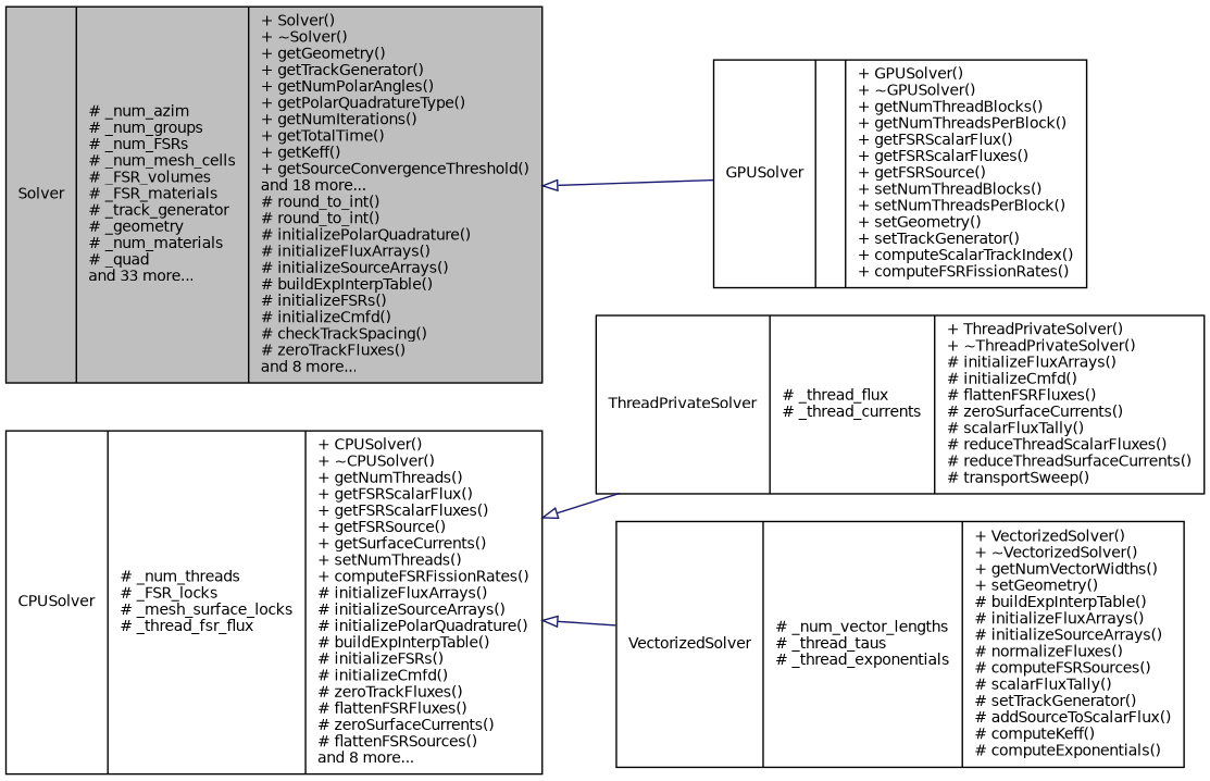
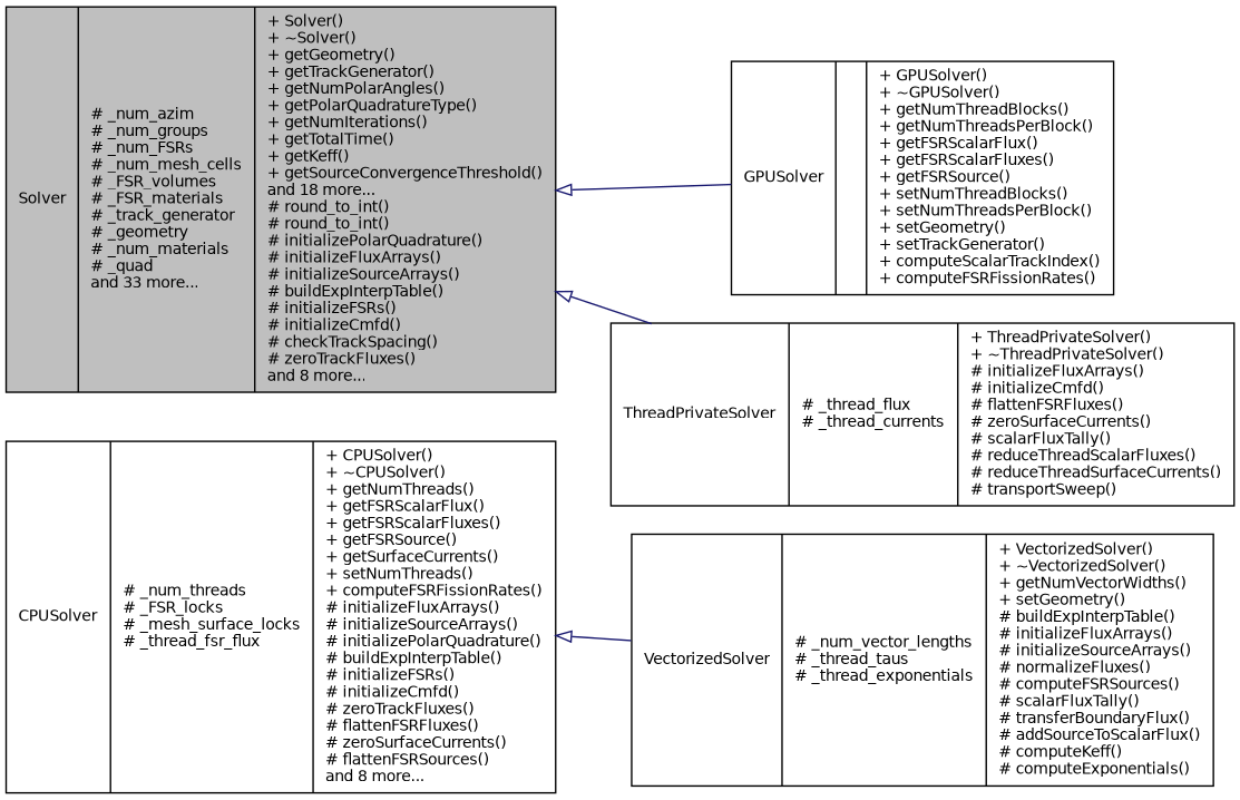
  digraph {
    rankdir=LR
    node [color=black fillcolor=white fontname=Helvetica fontsize=10 shape=record style=filled]
    edge [arrowtail=onormal color=midnightblue dir=back fontname=Helvetica fontsize=10 labelfontname=Helvetica labelfontsize=10 style=solid]
    n1 [fillcolor=grey75 fontcolor=black height=0.2 label="{Solver\n|# _num_azim\l# _num_groups\l# _num_FSRs\l# _num_mesh_cells\l# _FSR_volumes\l# _FSR_materials\l# _track_generator\l# _geometry\l# _num_materials\l# _quad\land 33 more...\l|+ Solver()\l+ ~Solver()\l+ getGeometry()\l+ getTrackGenerator()\l+ getNumPolarAngles()\l+ getPolarQuadratureType()\l+ getNumIterations()\l+ getTotalTime()\l+ getKeff()\l+ getSourceConvergenceThreshold()\land 18 more...\l# round_to_int()\l# round_to_int()\l# initializePolarQuadrature()\l# initializeFluxArrays()\l# initializeSourceArrays()\l# buildExpInterpTable()\l# initializeFSRs()\l# initializeCmfd()\l# checkTrackSpacing()\l# zeroTrackFluxes()\land 8 more...\l}" width=0.4]
    n2 [height=0.2 label="{GPUSolver\n||+ GPUSolver()\l+ ~GPUSolver()\l+ getNumThreadBlocks()\l+ getNumThreadsPerBlock()\l+ getFSRScalarFlux()\l+ getFSRScalarFluxes()\l+ getFSRSource()\l+ setNumThreadBlocks()\l+ setNumThreadsPerBlock()\l+ setGeometry()\l+ setTrackGenerator()\l+ computeScalarTrackIndex()\l+ computeFSRFissionRates()\l}" width=0.4]
    n3 [height=0.2 label="{CPUSolver\n|# _num_threads\l# _FSR_locks\l# _mesh_surface_locks\l# _thread_fsr_flux\l|+ CPUSolver()\l+ ~CPUSolver()\l+ getNumThreads()\l+ getFSRScalarFlux()\l+ getFSRScalarFluxes()\l+ getFSRSource()\l+ getSurfaceCurrents()\l+ setNumThreads()\l+ computeFSRFissionRates()\l# initializeFluxArrays()\l# initializeSourceArrays()\l# initializePolarQuadrature()\l# buildExpInterpTable()\l# initializeFSRs()\l# initializeCmfd()\l# zeroTrackFluxes()\l# flattenFSRFluxes()\l# zeroSurfaceCurrents()\l# flattenFSRSources()\land 8 more...\l}" width=0.4]
    n4 [height=0.2 label="{ThreadPrivateSolver\n|# _thread_flux\l# _thread_currents\l|+ ThreadPrivateSolver()\l+ ~ThreadPrivateSolver()\l# initializeFluxArrays()\l# initializeCmfd()\l# flattenFSRFluxes()\l# zeroSurfaceCurrents()\l# scalarFluxTally()\l# reduceThreadScalarFluxes()\l# reduceThreadSurfaceCurrents()\l# transportSweep()\l}" width=0.4]
-   n5 [height=0.2 label="{VectorizedSolver\n|# _num_vector_lengths\l# _thread_taus\l# _thread_exponentials\l|+ VectorizedSolver()\l+ ~VectorizedSolver()\l+ getNumVectorWidths()\l+ setGeometry()\l# buildExpInterpTable()\l# initializeFluxArrays()\l# initializeSourceArrays()\l# normalizeFluxes()\l# computeFSRSources()\l# scalarFluxTally()\l# setTrackGenerator()\l# addSourceToScalarFlux()\l# computeKeff()\l# computeExponentials()\l}" width=0.4]
+   n5 [height=0.2 label="{VectorizedSolver\n|# _num_vector_lengths\l# _thread_taus\l# _thread_exponentials\l|+ VectorizedSolver()\l+ ~VectorizedSolver()\l+ getNumVectorWidths()\l+ setGeometry()\l# buildExpInterpTable()\l# initializeFluxArrays()\l# initializeSourceArrays()\l# normalizeFluxes()\l# computeFSRSources()\l# scalarFluxTally()\l# transferBoundaryFlux()\l# addSourceToScalarFlux()\l# computeKeff()\l# computeExponentials()\l}" width=0.4]
    n1 -> n2
-   n3 -> n4
+   n1 -> n4
    n3 -> n5
  }
